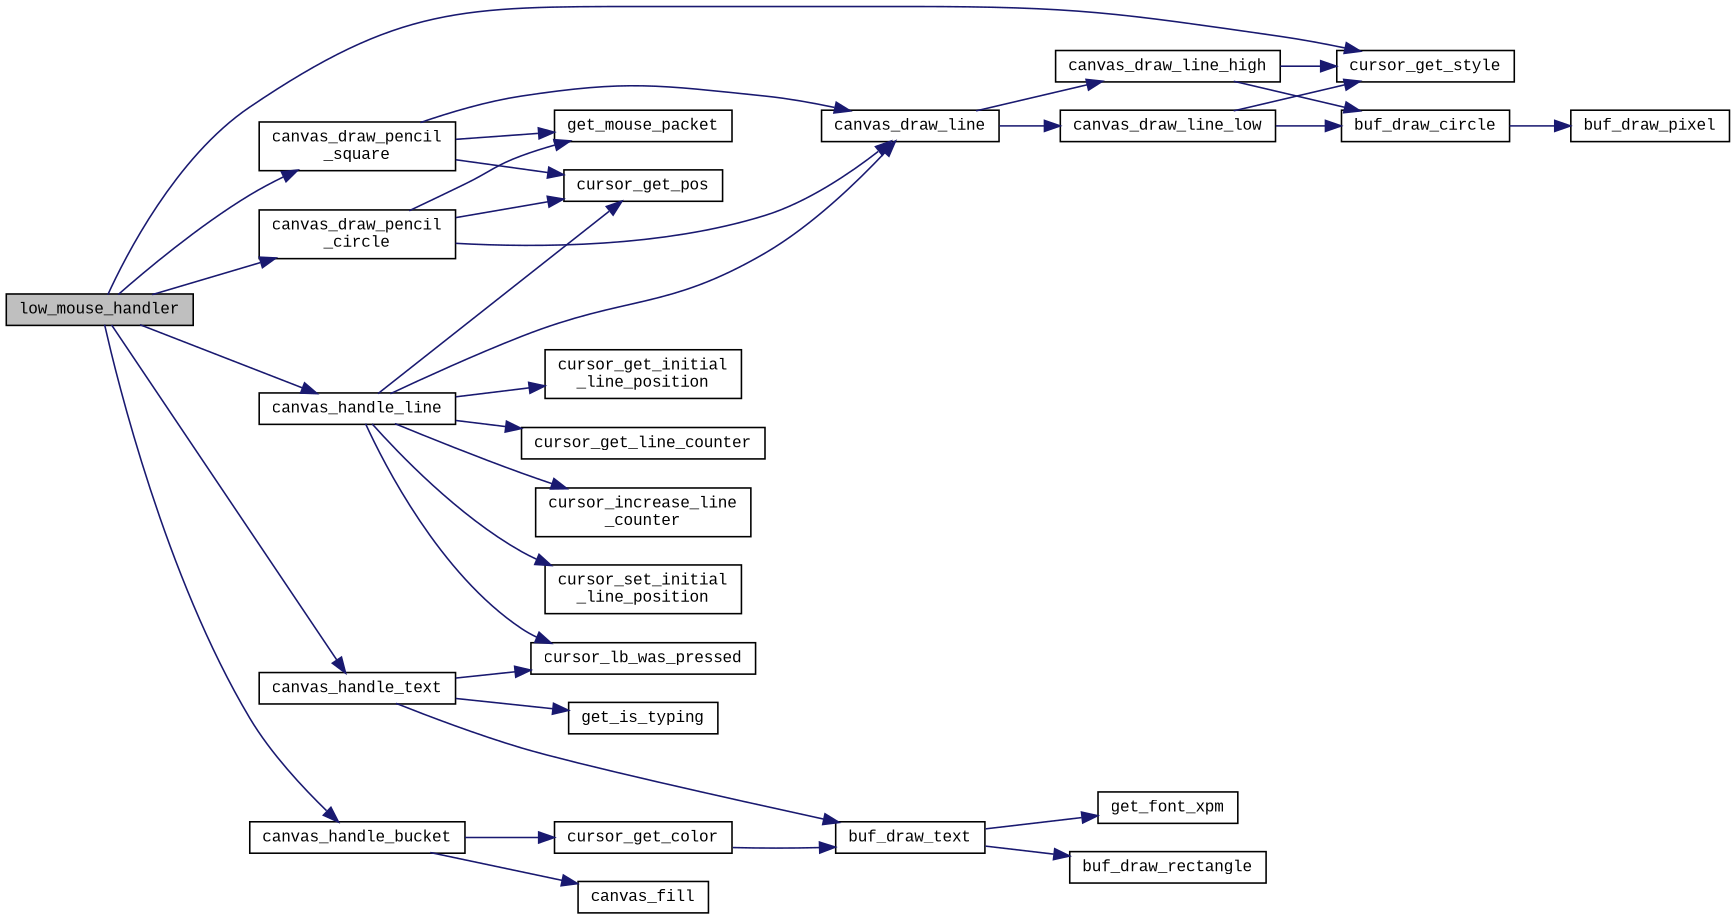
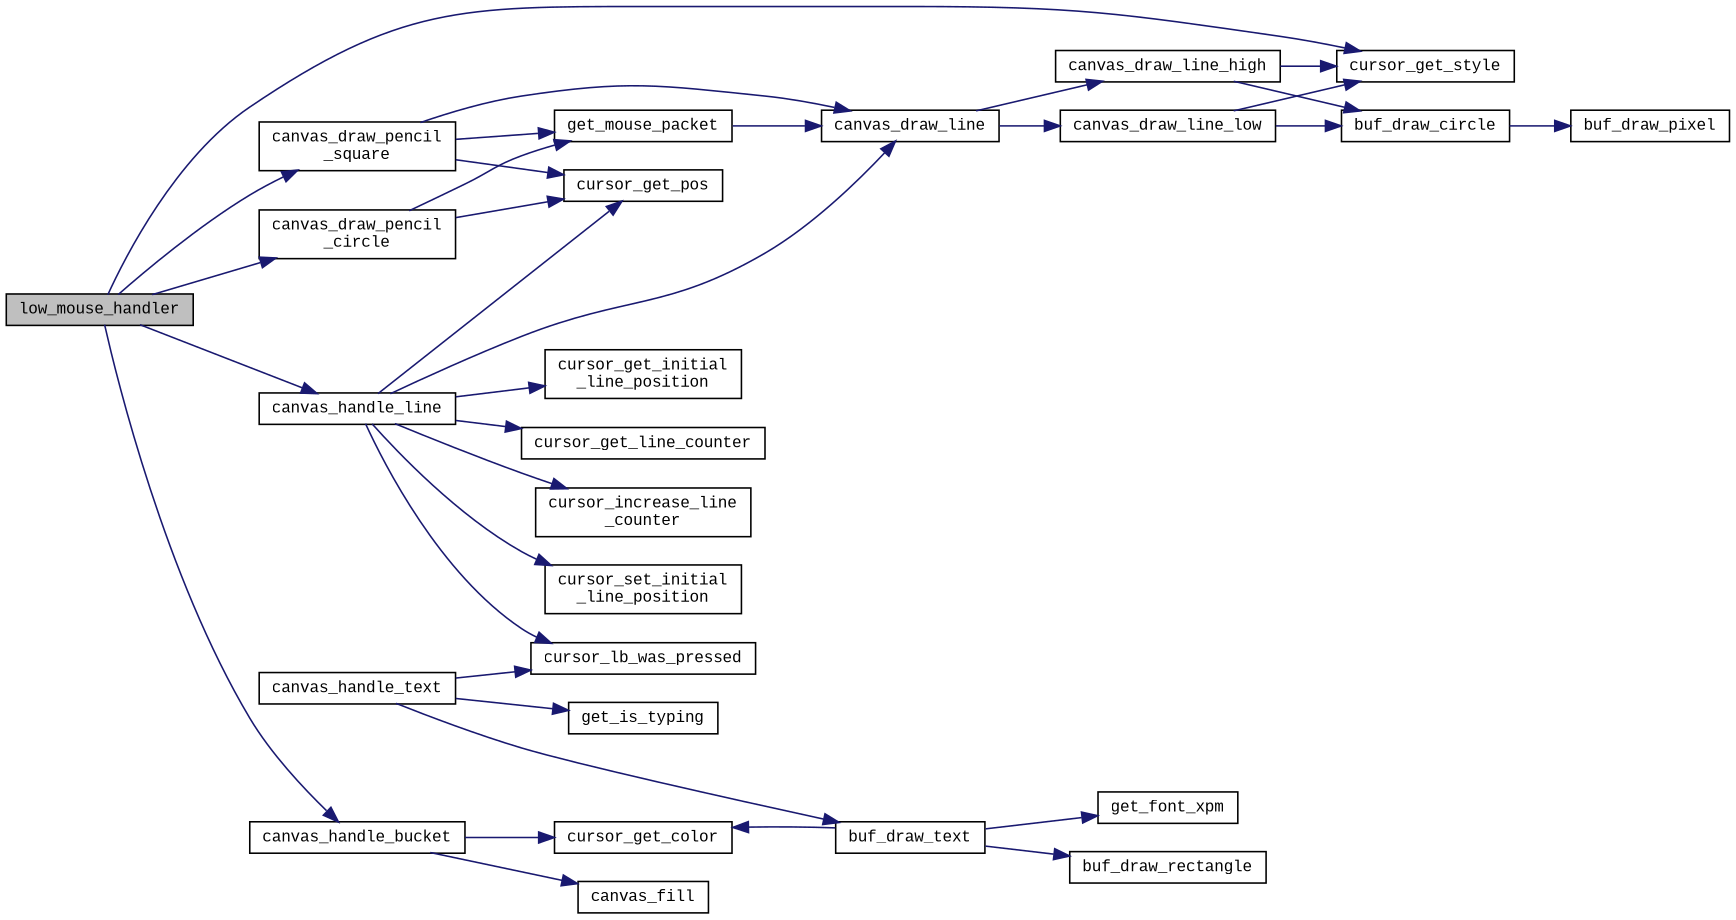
  digraph {
    fontname="Liberation Mono"
    rankdir=LR
    node [color=black fillcolor=white fontname="Liberation Mono" fontsize=10 shape=record style=filled]
    edge [color=midnightblue fontname="Liberation Mono" fontsize=10 labelfontname=Helvetica labelfontsize=10 style=solid]
    n1 [fillcolor=grey75 fontcolor=black height=0.2 label=low_mouse_handler width=0.4]
    n2 [height=0.2 label="canvas_draw_pencil\l_circle" width=0.4]
    n3 [height=0.2 label=cursor_get_style width=0.4]
    n4 [height=0.2 label="canvas_draw_pencil\l_square" width=0.4]
    n5 [height=0.2 label=canvas_handle_bucket width=0.4]
    n6 [height=0.2 label=canvas_handle_line width=0.4]
    n7 [height=0.2 label=canvas_handle_text width=0.4]
    n8 [height=0.2 label=canvas_draw_line width=0.4]
    n9 [height=0.2 label=cursor_get_pos width=0.4]
    n10 [height=0.2 label=get_mouse_packet width=0.4]
    n11 [height=0.2 label=canvas_fill width=0.4]
    n12 [height=0.2 label=cursor_get_color width=0.4]
    n13 [height=0.2 label="cursor_get_initial\l_line_position" width=0.4]
    n14 [height=0.2 label=cursor_get_line_counter width=0.4]
    n15 [height=0.2 label="cursor_increase_line\l_counter" width=0.4]
    n16 [height=0.2 label=cursor_lb_was_pressed width=0.4]
    n17 [height=0.2 label="cursor_set_initial\l_line_position" width=0.4]
    n18 [height=0.2 label=buf_draw_text width=0.4]
    n19 [height=0.2 label=get_is_typing width=0.4]
    n20 [height=0.2 label=canvas_draw_line_high width=0.4]
    n21 [height=0.2 label=canvas_draw_line_low width=0.4]
    n22 [height=0.2 label=buf_draw_circle width=0.4]
    n23 [height=0.2 label=buf_draw_pixel width=0.4]
    n24 [height=0.2 label=buf_draw_rectangle width=0.4]
    n25 [height=0.2 label=get_font_xpm width=0.4]
    n1 -> n2
    n1 -> n3
    n1 -> n4
    n1 -> n5
    n1 -> n6
-   n1 -> n7
-   n2 -> n8
+   n10 -> n8
    n2 -> n9
    n2 -> n10
    n4 -> n8
    n4 -> n9
    n4 -> n10
    n5 -> n11
    n5 -> n12
    n6 -> n8
    n6 -> n9
    n6 -> n13
    n6 -> n14
    n6 -> n15
    n6 -> n16
    n6 -> n17
    n7 -> n16
    n7 -> n18
    n7 -> n19
    n8 -> n20
    n8 -> n21
-   n12 -> n18
+   n18 -> n12
    n18 -> n24
    n18 -> n25
    n20 -> n3
    n20 -> n22
    n21 -> n3
    n21 -> n22
    n22 -> n23
  }
